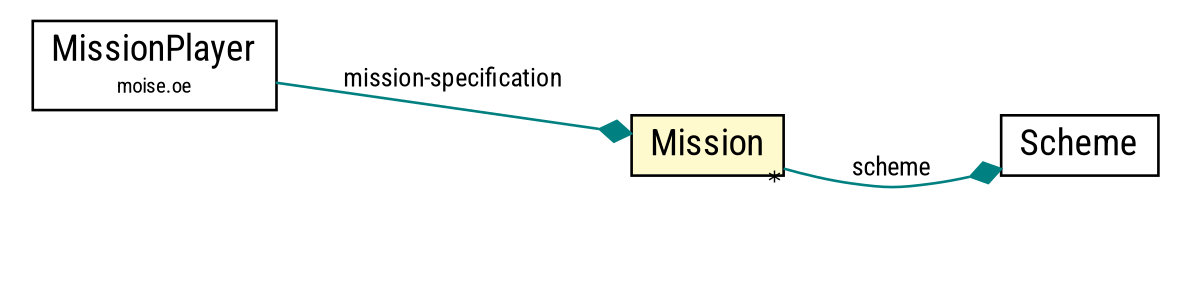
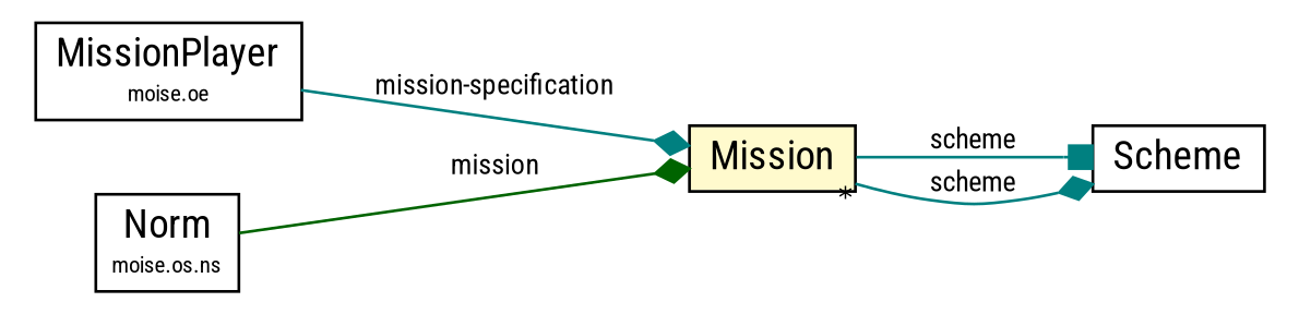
  digraph {
    fontname="Roboto Condensed"
    nodesep=0.25
    rankdir=LR
    ranksep=0.5
    node [fontcolor=black fontname="Roboto Condensed" fontsize=14.0 shape=plaintext]
    edge [arrowhead=diamond color=teal fontcolor=black fontname="Roboto Condensed" fontsize=10.0 headport=p labelfontname=Helvetica labelfontsize=10 tailport=p]
    n1 [label=<<table title="moise.oe.MissionPlayer" border="0" cellborder="1" cellspacing="0" cellpadding="2" port="p" href="../../oe/MissionPlayer.html"> 		<tr><td><table border="0" cellspacing="0" cellpadding="1"> <tr><td align="center" balign="center"> MissionPlayer </td></tr> <tr><td align="center" balign="center"><font point-size="8.0"> moise.oe </font></td></tr> 		</table></td></tr> 		</table>>]
    n2 [label=<<table title="moise.os.fs.Mission" border="0" cellborder="1" cellspacing="0" cellpadding="2" port="p" bgcolor="lemonChiffon" href="./Mission.html"> 		<tr><td><table border="0" cellspacing="0" cellpadding="1"> <tr><td align="center" balign="center"> Mission </td></tr> 		</table></td></tr> 		</table>>]
    n3 [label=<<table title="moise.os.fs.Scheme" border="0" cellborder="1" cellspacing="0" cellpadding="2" port="p" href="./Scheme.html"> 		<tr><td><table border="0" cellspacing="0" cellpadding="1"> <tr><td align="center" balign="center"> Scheme </td></tr> 		</table></td></tr> 		</table>>]
+   n4 [label=<<table title="moise.os.ns.Norm" border="0" cellborder="1" cellspacing="0" cellpadding="2" port="p" href="../ns/Norm.html"> 		<tr><td><table border="0" cellspacing="0" cellpadding="1"> <tr><td align="center" balign="center"> Norm </td></tr> <tr><td align="center" balign="center"><font point-size="8.0"> moise.os.ns </font></td></tr> 		</table></td></tr> 		</table>>]
    n1 -> n2 [label="mission-specification"]
+   n2 -> n3 [arrowhead=box label=scheme]
    n3 -> n2 [arrowhead=none arrowtail=diamond dir=both headlabel="*" label=scheme]
+   n4 -> n2 [color=darkgreen label=mission]
  }
